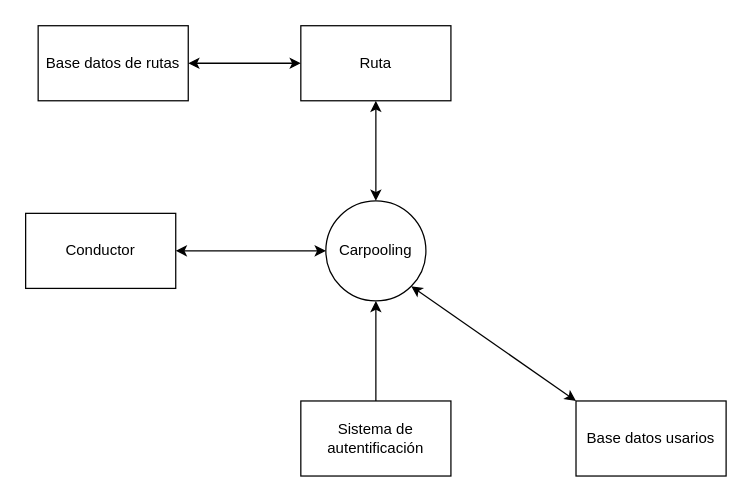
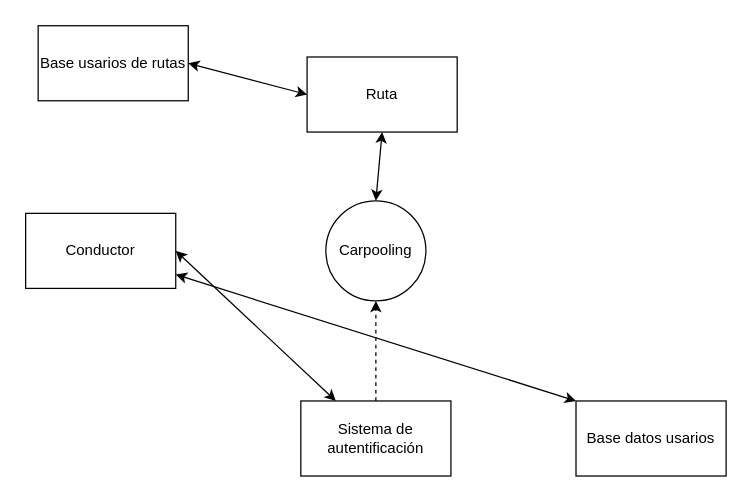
  <mxCell id="0" />
  <mxCell id="1" parent="0" />
  <mxCell id="2" value="Carpooling" style="ellipse;whiteSpace=wrap;html=1;aspect=fixed;" parent="1" vertex="1"><mxGeometry x="260" y="160" width="80" height="80" as="geometry" /></mxCell>
  <mxCell id="3" value="Conductor" style="rounded=0;whiteSpace=wrap;html=1;" parent="1" vertex="1"><mxGeometry x="20" y="170" width="120" height="60" as="geometry" /></mxCell>
- <mxCell id="4" value="Ruta" style="rounded=0;whiteSpace=wrap;html=1;" parent="1" vertex="1"><mxGeometry x="240" y="20" width="120" height="60" as="geometry" /></mxCell>
- <mxCell id="5" style="edgeStyle=orthogonalEdgeStyle;rounded=0;orthogonalLoop=1;jettySize=auto;html=1;entryX=0.5;entryY=1;entryDx=0;entryDy=0;" edge="1" parent="1" source="6" target="2"><mxGeometry relative="1" as="geometry" /></mxCell>
+ <mxCell id="4" value="Ruta" style="rounded=0;whiteSpace=wrap;html=1;" parent="1" vertex="1"><mxGeometry x="245" y="45" width="120" height="60" as="geometry" /></mxCell>
+ <mxCell id="5" style="edgeStyle=orthogonalEdgeStyle;rounded=0;orthogonalLoop=1;jettySize=auto;html=1;entryX=0.5;entryY=1;entryDx=0;entryDy=0;dashed=1;" edge="1" parent="1" source="6" target="2"><mxGeometry relative="1" as="geometry" /></mxCell>
  <mxCell id="6" value="Sistema de autentificación" style="rounded=0;whiteSpace=wrap;html=1;" parent="1" vertex="1"><mxGeometry x="240" y="320" width="120" height="60" as="geometry" /></mxCell>
- <mxCell id="7" value="" style="endArrow=classic;startArrow=classic;html=1;rounded=0;entryX=0;entryY=0.5;entryDx=0;entryDy=0;exitX=1;exitY=0.5;exitDx=0;exitDy=0;" edge="1" parent="1" source="3" target="2"><mxGeometry width="50" height="50" relative="1" as="geometry"><mxPoint x="120" y="180" as="sourcePoint" /><mxPoint x="230" y="160" as="targetPoint" /></mxGeometry></mxCell>
+ <mxCell id="7" value="" style="endArrow=classic;startArrow=classic;html=1;rounded=0;exitX=1;exitY=0.5;exitDx=0;exitDy=0;" edge="1" parent="1" source="3" target="6"><mxGeometry width="50" height="50" relative="1" as="geometry"><mxPoint x="120" y="180" as="sourcePoint" /><mxPoint x="230" y="160" as="targetPoint" /></mxGeometry></mxCell>
  <mxCell id="8" value="" style="endArrow=classic;startArrow=classic;html=1;rounded=0;entryX=0.5;entryY=1;entryDx=0;entryDy=0;exitX=0.5;exitY=0;exitDx=0;exitDy=0;" edge="1" parent="1" source="2" target="4"><mxGeometry width="50" height="50" relative="1" as="geometry"><mxPoint x="150" y="170" as="sourcePoint" /><mxPoint x="200" y="120" as="targetPoint" /></mxGeometry></mxCell>
- <mxCell id="9" value="Base datos de rutas" style="rounded=0;whiteSpace=wrap;html=1;" vertex="1" parent="1"><mxGeometry x="30" y="20" width="120" height="60" as="geometry" /></mxCell>
+ <mxCell id="9" value="Base usarios de rutas" style="rounded=0;whiteSpace=wrap;html=1;" vertex="1" parent="1"><mxGeometry x="30" y="20" width="120" height="60" as="geometry" /></mxCell>
  <mxCell id="10" value="" style="endArrow=classic;startArrow=classic;html=1;rounded=0;entryX=1;entryY=0.5;entryDx=0;entryDy=0;exitX=0;exitY=0.5;exitDx=0;exitDy=0;" edge="1" parent="1" source="4" target="9"><mxGeometry width="50" height="50" relative="1" as="geometry"><mxPoint x="-30" y="150" as="sourcePoint" /><mxPoint x="20" y="100" as="targetPoint" /></mxGeometry></mxCell>
  <mxCell id="11" value="Base datos usarios" style="rounded=0;whiteSpace=wrap;html=1;" vertex="1" parent="1"><mxGeometry x="460" y="320" width="120" height="60" as="geometry" /></mxCell>
- <mxCell id="12" value="" style="endArrow=classic;startArrow=classic;html=1;rounded=0;entryX=1;entryY=1;entryDx=0;entryDy=0;exitX=0;exitY=0;exitDx=0;exitDy=0;" edge="1" parent="1" source="11" target="2"><mxGeometry width="50" height="50" relative="1" as="geometry"><mxPoint x="370" y="300" as="sourcePoint" /><mxPoint x="420" y="250" as="targetPoint" /></mxGeometry></mxCell>
+ <mxCell id="12" value="" style="endArrow=classic;startArrow=classic;html=1;rounded=0;exitX=0;exitY=0;exitDx=0;exitDy=0;" edge="1" parent="1" source="11" target="3"><mxGeometry width="50" height="50" relative="1" as="geometry"><mxPoint x="370" y="300" as="sourcePoint" /><mxPoint x="420" y="250" as="targetPoint" /></mxGeometry></mxCell>
